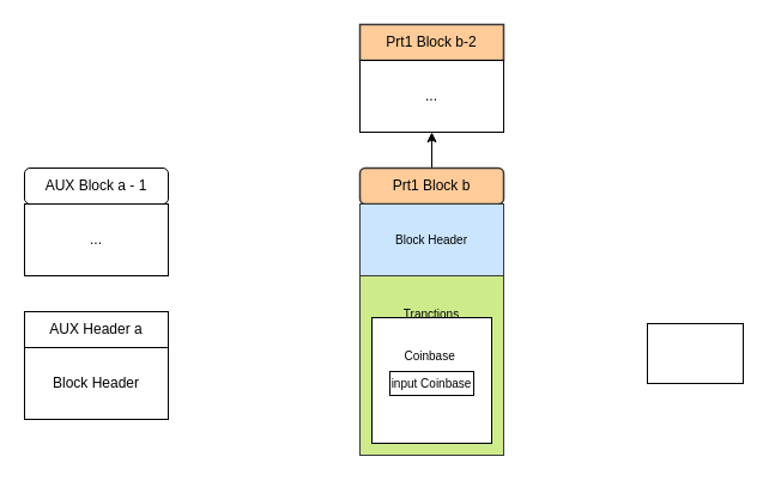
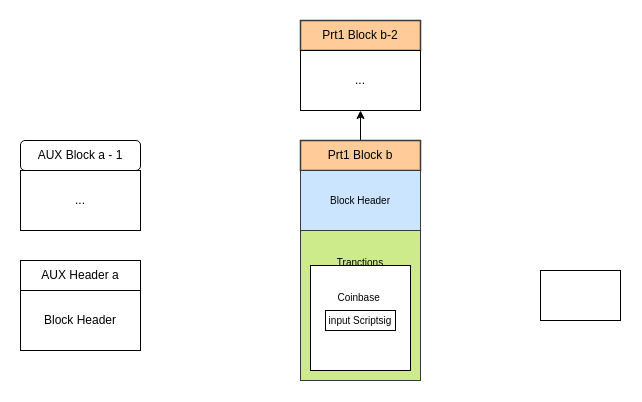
  <mxCell id="0" />
  <mxCell id="1" parent="0" />
  <mxCell id="2" value="AUX Header a" style="whiteSpace=wrap;html=1;" vertex="1" parent="1"><mxGeometry x="20" y="260" width="120" height="30" as="geometry" /></mxCell>
  <mxCell id="3" value="AUX Block a - 1" style="whiteSpace=wrap;html=1;rounded=1;" vertex="1" parent="1"><mxGeometry x="20" y="140" width="120" height="30" as="geometry" /></mxCell>
  <mxCell id="4" value="..." style="whiteSpace=wrap;html=1;" vertex="1" parent="1"><mxGeometry x="20" y="170" width="120" height="60" as="geometry" /></mxCell>
  <mxCell id="5" value="Block Header" style="whiteSpace=wrap;html=1;" vertex="1" parent="1"><mxGeometry x="20" y="290" width="120" height="60" as="geometry" /></mxCell>
  <mxCell id="6" value="Prt1 Block b-2" style="whiteSpace=wrap;html=1;fillColor=#ffcc99;strokeColor=#36393d;strokeWidth=1.5;" vertex="1" parent="1"><mxGeometry x="300" y="20" width="120" height="30" as="geometry" /></mxCell>
  <mxCell id="7" value="..." style="whiteSpace=wrap;html=1;strokeColor=default;gradientColor=none;" vertex="1" parent="1"><mxGeometry x="300" y="50" width="120" height="60" as="geometry" /></mxCell>
  <mxCell id="8" style="edgeStyle=orthogonalEdgeStyle;rounded=0;orthogonalLoop=1;jettySize=auto;html=1;exitX=0.5;exitY=0;exitDx=0;exitDy=0;entryX=0.5;entryY=1;entryDx=0;entryDy=0;" edge="1" parent="1" source="9" target="7"><mxGeometry relative="1" as="geometry" /></mxCell>
- <mxCell id="9" value="Prt1 Block b" style="whiteSpace=wrap;html=1;fillColor=#ffcc99;strokeColor=#36393d;strokeWidth=1.5;rounded=1;" vertex="1" parent="1"><mxGeometry x="300" y="140" width="120" height="30" as="geometry" /></mxCell>
+ <mxCell id="9" value="Prt1 Block b" style="whiteSpace=wrap;html=1;fillColor=#ffcc99;strokeColor=#36393d;strokeWidth=1.5;" vertex="1" parent="1"><mxGeometry x="300" y="140" width="120" height="30" as="geometry" /></mxCell>
  <mxCell id="10" value="&lt;font style=&quot;font-size: 10px;&quot;&gt;Block Header&lt;/font&gt;" style="whiteSpace=wrap;html=1;fillColor=#cce5ff;strokeColor=#36393d;" vertex="1" parent="1"><mxGeometry x="300" y="170" width="120" height="60" as="geometry" /></mxCell>
  <mxCell id="11" value="&lt;font style=&quot;font-size: 10px;&quot;&gt;Tranctions&lt;br&gt;&lt;br&gt;&lt;br&gt;&lt;br&gt;&lt;br&gt;&lt;br&gt;&lt;br&gt;&lt;/font&gt;" style="whiteSpace=wrap;html=1;fillColor=#cdeb8b;strokeColor=#36393d;" vertex="1" parent="1"><mxGeometry x="300" y="230" width="120" height="150" as="geometry" /></mxCell>
  <mxCell id="12" value="&lt;font style=&quot;font-size: 10px;&quot;&gt;Coinbase&amp;nbsp;&lt;br&gt;&lt;br&gt;&lt;br&gt;&lt;br&gt;&lt;/font&gt;" style="whiteSpace=wrap;html=1;" vertex="1" parent="1"><mxGeometry x="310" y="265" width="100" height="105" as="geometry" /></mxCell>
  <mxCell id="13" value="" style="whiteSpace=wrap;html=1;" vertex="1" parent="1"><mxGeometry x="540" y="270" width="80" height="50" as="geometry" /></mxCell>
- <mxCell id="14" value="&lt;font style=&quot;font-size: 10px;&quot;&gt;input&amp;nbsp;Coinbase&lt;/font&gt;" style="whiteSpace=wrap;html=1;" vertex="1" parent="1"><mxGeometry x="325" y="310" width="70" height="20" as="geometry" /></mxCell>
+ <mxCell id="14" value="&lt;font style=&quot;font-size: 10px;&quot;&gt;input&amp;nbsp;Scriptsig&lt;/font&gt;" style="whiteSpace=wrap;html=1;" vertex="1" parent="1"><mxGeometry x="325" y="310" width="70" height="20" as="geometry" /></mxCell>
